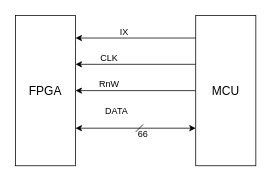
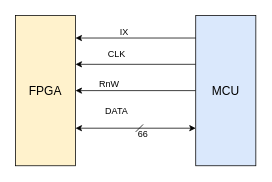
  <mxCell id="0" />
  <mxCell id="1" parent="0" />
- <mxCell id="2" value="&lt;font style=&quot;font-size: 16px;&quot;&gt;FPGA&lt;/font&gt;" style="rounded=0;whiteSpace=wrap;html=1;" vertex="1" parent="1"><mxGeometry x="20" y="20" width="80" height="200" as="geometry" /></mxCell>
+ <mxCell id="2" value="&lt;font style=&quot;font-size: 16px;&quot;&gt;FPGA&lt;/font&gt;" style="rounded=0;whiteSpace=wrap;html=1;fillColor=#fff2cc;" vertex="1" parent="1"><mxGeometry x="20" y="20" width="80" height="200" as="geometry" /></mxCell>
  <mxCell id="3" style="edgeStyle=orthogonalEdgeStyle;rounded=0;orthogonalLoop=1;jettySize=auto;html=1;exitX=0;exitY=0.25;exitDx=0;exitDy=0;entryX=1;entryY=0.25;entryDx=0;entryDy=0;" edge="1" parent="1"><mxGeometry relative="1" as="geometry"><mxPoint x="260" y="85" as="sourcePoint" /><mxPoint x="100" y="85" as="targetPoint" /></mxGeometry></mxCell>
  <mxCell id="4" style="edgeStyle=orthogonalEdgeStyle;rounded=0;orthogonalLoop=1;jettySize=auto;html=1;exitX=0;exitY=0.5;exitDx=0;exitDy=0;" edge="1" parent="1" source="6" target="2"><mxGeometry relative="1" as="geometry" /></mxCell>
  <mxCell id="5" style="edgeStyle=orthogonalEdgeStyle;rounded=0;orthogonalLoop=1;jettySize=auto;html=1;exitX=0;exitY=0.75;exitDx=0;exitDy=0;entryX=1;entryY=0.75;entryDx=0;entryDy=0;startArrow=classic;startFill=1;" edge="1" parent="1" source="6" target="2"><mxGeometry relative="1" as="geometry" /></mxCell>
- <mxCell id="6" value="&lt;font style=&quot;font-size: 16px;&quot;&gt;MCU&lt;/font&gt;" style="rounded=0;whiteSpace=wrap;html=1;" vertex="1" parent="1"><mxGeometry x="260" y="20" width="80" height="200" as="geometry" /></mxCell>
+ <mxCell id="6" value="&lt;font style=&quot;font-size: 16px;&quot;&gt;MCU&lt;/font&gt;" style="rounded=0;whiteSpace=wrap;html=1;fillColor=#dae8fc;" vertex="1" parent="1"><mxGeometry x="260" y="20" width="80" height="200" as="geometry" /></mxCell>
  <mxCell id="7" value="" style="endArrow=none;html=1;rounded=0;" edge="1" parent="1"><mxGeometry width="50" height="50" relative="1" as="geometry"><mxPoint x="180" y="175" as="sourcePoint" /><mxPoint x="190" y="165" as="targetPoint" /></mxGeometry></mxCell>
  <mxCell id="8" value="66" style="text;html=1;align=center;verticalAlign=middle;whiteSpace=wrap;rounded=0;" vertex="1" parent="1"><mxGeometry x="180" y="170" width="20" height="15" as="geometry" /></mxCell>
  <mxCell id="9" value="DATA" style="text;html=1;align=center;verticalAlign=middle;whiteSpace=wrap;rounded=0;" vertex="1" parent="1"><mxGeometry x="135" y="138" width="40" height="20" as="geometry" /></mxCell>
  <mxCell id="10" value="RnW" style="text;html=1;align=center;verticalAlign=middle;whiteSpace=wrap;rounded=0;" vertex="1" parent="1"><mxGeometry x="125" y="102" width="40" height="20" as="geometry" /></mxCell>
- <mxCell id="11" value="CLK" style="text;html=1;align=center;verticalAlign=middle;whiteSpace=wrap;rounded=0;" vertex="1" parent="1"><mxGeometry x="125" y="67" width="40" height="20" as="geometry" /></mxCell>
+ <mxCell id="11" value="CLK" style="text;html=1;align=center;verticalAlign=middle;whiteSpace=wrap;rounded=0;" vertex="1" parent="1"><mxGeometry x="135" y="62" width="40" height="20" as="geometry" /></mxCell>
  <mxCell id="12" style="edgeStyle=orthogonalEdgeStyle;rounded=0;orthogonalLoop=1;jettySize=auto;html=1;exitX=0;exitY=0.25;exitDx=0;exitDy=0;entryX=1;entryY=0.25;entryDx=0;entryDy=0;" edge="1" parent="1"><mxGeometry relative="1" as="geometry"><mxPoint x="260" y="50" as="sourcePoint" /><mxPoint x="100" y="50" as="targetPoint" /></mxGeometry></mxCell>
  <mxCell id="13" value="IX" style="text;html=1;align=center;verticalAlign=middle;whiteSpace=wrap;rounded=0;" vertex="1" parent="1"><mxGeometry x="145" y="32" width="40" height="20" as="geometry" /></mxCell>
